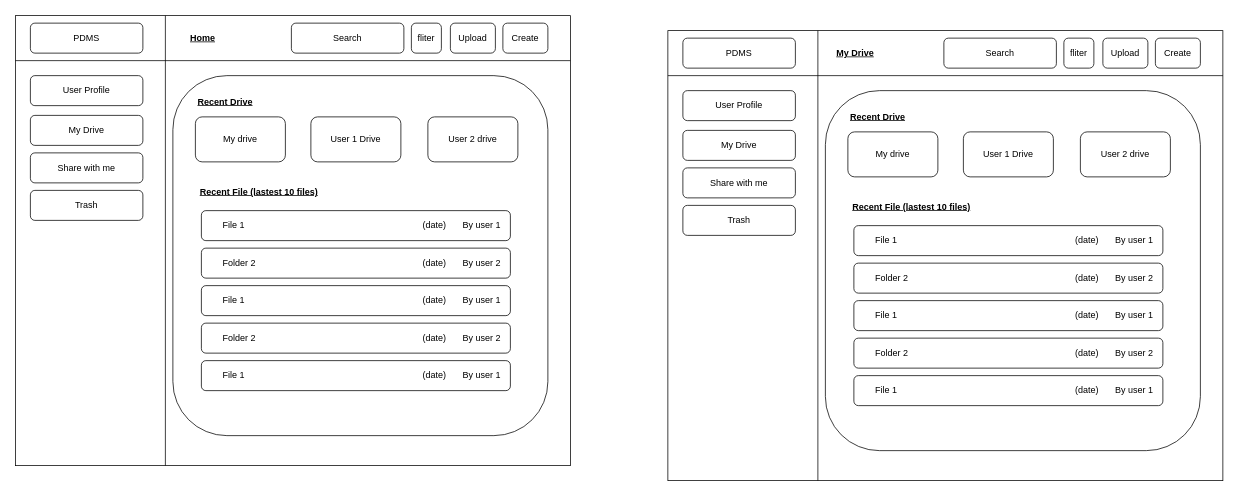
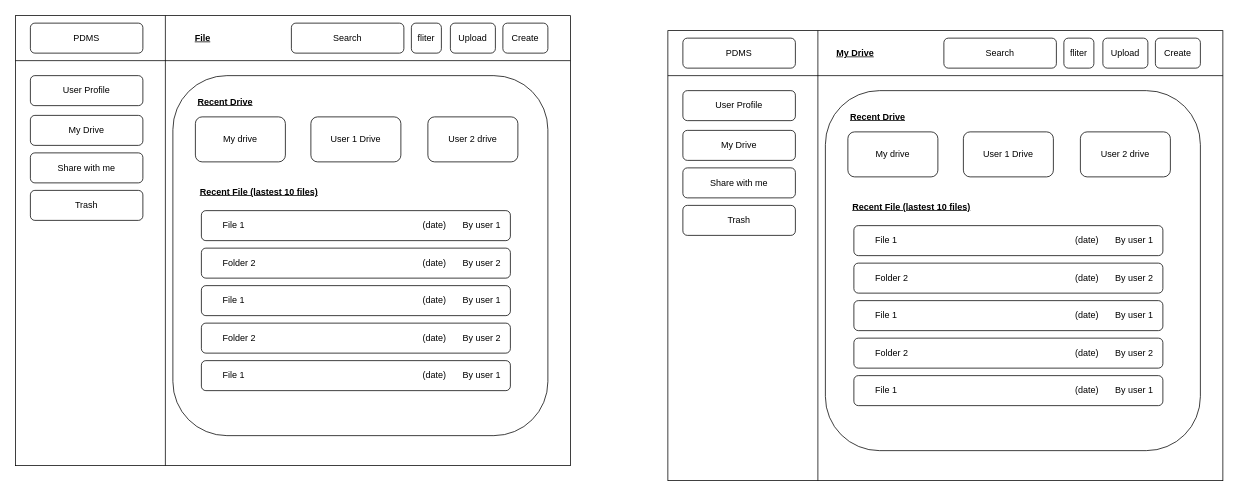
  <mxCell id="0" />
  <mxCell id="1" parent="0" />
  <mxCell id="2" value="" style="group" vertex="1" connectable="0" parent="1"><mxGeometry x="20" y="20" width="740" height="600" as="geometry" /></mxCell>
  <mxCell id="3" value="" style="shape=internalStorage;whiteSpace=wrap;html=1;backgroundOutline=1;dx=200;dy=60;" vertex="1" parent="2"><mxGeometry width="740" height="600" as="geometry" /></mxCell>
  <mxCell id="4" value="" style="group" vertex="1" connectable="0" parent="2"><mxGeometry x="20" y="10" width="150" height="310" as="geometry" /></mxCell>
  <mxCell id="5" value="PDMS" style="rounded=1;whiteSpace=wrap;html=1;" vertex="1" parent="4"><mxGeometry width="150" height="40" as="geometry" /></mxCell>
  <mxCell id="6" value="User Profile" style="rounded=1;whiteSpace=wrap;html=1;" vertex="1" parent="4"><mxGeometry y="70" width="150" height="40" as="geometry" /></mxCell>
  <mxCell id="7" value="My Drive" style="rounded=1;whiteSpace=wrap;html=1;" vertex="1" parent="4"><mxGeometry y="123" width="150" height="40" as="geometry" /></mxCell>
  <mxCell id="8" value="Share with me" style="rounded=1;whiteSpace=wrap;html=1;" vertex="1" parent="4"><mxGeometry y="173" width="150" height="40" as="geometry" /></mxCell>
  <mxCell id="9" value="Trash" style="rounded=1;whiteSpace=wrap;html=1;" vertex="1" parent="4"><mxGeometry y="223" width="150" height="40" as="geometry" /></mxCell>
  <mxCell id="10" style="edgeStyle=orthogonalEdgeStyle;rounded=0;orthogonalLoop=1;jettySize=auto;html=1;exitX=0.5;exitY=1;exitDx=0;exitDy=0;" edge="1" parent="4" source="7" target="7"><mxGeometry relative="1" as="geometry" /></mxCell>
  <mxCell id="11" value="" style="group" vertex="1" connectable="0" parent="2"><mxGeometry x="368" y="10" width="200" height="40" as="geometry" /></mxCell>
  <mxCell id="12" value="Search" style="rounded=1;whiteSpace=wrap;html=1;" vertex="1" parent="11"><mxGeometry width="150" height="40" as="geometry" /></mxCell>
  <mxCell id="13" value="fliter" style="rounded=1;whiteSpace=wrap;html=1;" vertex="1" parent="11"><mxGeometry x="160" width="40" height="40" as="geometry" /></mxCell>
  <mxCell id="14" value="Upload" style="rounded=1;whiteSpace=wrap;html=1;" vertex="1" parent="2"><mxGeometry x="580" y="10" width="60" height="40" as="geometry" /></mxCell>
  <mxCell id="15" value="Create" style="rounded=1;whiteSpace=wrap;html=1;" vertex="1" parent="2"><mxGeometry x="650" y="10" width="60" height="40" as="geometry" /></mxCell>
- <mxCell id="16" value="&lt;b&gt;&lt;u&gt;Home&lt;/u&gt;&lt;/b&gt;" style="text;html=1;align=center;verticalAlign=middle;whiteSpace=wrap;rounded=0;" vertex="1" parent="2"><mxGeometry x="220" y="15" width="60" height="30" as="geometry" /></mxCell>
+ <mxCell id="16" value="&lt;b&gt;&lt;u&gt;File&lt;/u&gt;&lt;/b&gt;" style="text;html=1;align=center;verticalAlign=middle;whiteSpace=wrap;rounded=0;" vertex="1" parent="2"><mxGeometry x="220" y="15" width="60" height="30" as="geometry" /></mxCell>
  <mxCell id="17" value="" style="rounded=1;whiteSpace=wrap;html=1;" vertex="1" parent="2"><mxGeometry x="210" y="80" width="500" height="480" as="geometry" /></mxCell>
  <mxCell id="18" value="My drive" style="rounded=1;whiteSpace=wrap;html=1;" vertex="1" parent="2"><mxGeometry x="240" y="135" width="120" height="60" as="geometry" /></mxCell>
  <mxCell id="19" value="User 1 Drive" style="rounded=1;whiteSpace=wrap;html=1;" vertex="1" parent="2"><mxGeometry x="394" y="135" width="120" height="60" as="geometry" /></mxCell>
  <mxCell id="20" value="User 2 drive" style="rounded=1;whiteSpace=wrap;html=1;" vertex="1" parent="2"><mxGeometry x="550" y="135" width="120" height="60" as="geometry" /></mxCell>
  <mxCell id="21" value="&lt;b&gt;&lt;u&gt;Recent Drive&lt;/u&gt;&lt;/b&gt;" style="text;html=1;align=center;verticalAlign=middle;whiteSpace=wrap;rounded=0;" vertex="1" parent="2"><mxGeometry x="240" y="100" width="80" height="30" as="geometry" /></mxCell>
  <mxCell id="22" value="&lt;b&gt;&lt;u&gt;Recent File (lastest 10 files)&lt;/u&gt;&lt;/b&gt;" style="text;html=1;align=center;verticalAlign=middle;whiteSpace=wrap;rounded=0;" vertex="1" parent="2"><mxGeometry x="240" y="220" width="170" height="30" as="geometry" /></mxCell>
  <mxCell id="23" value="&lt;span style=&quot;white-space: pre;&quot;&gt;&#09;&lt;/span&gt;File 1&lt;span style=&quot;white-space: pre;&quot;&gt;&#09;&lt;/span&gt;&lt;span style=&quot;white-space: pre;&quot;&gt;&#09;&lt;/span&gt;&lt;span style=&quot;white-space: pre;&quot;&gt;&#09;&lt;/span&gt;&lt;span style=&quot;white-space: pre;&quot;&gt;&#09;&lt;/span&gt;&lt;span style=&quot;white-space: pre;&quot;&gt;&#09;&lt;/span&gt;&lt;span style=&quot;white-space: pre;&quot;&gt;&#09;&lt;/span&gt;&lt;span style=&quot;white-space: pre;&quot;&gt;&#09;&lt;/span&gt;&lt;span style=&quot;white-space: pre;&quot;&gt;&#09;&lt;/span&gt;&lt;span style=&quot;white-space: pre;&quot;&gt;&#09;&lt;/span&gt;(date)&lt;span style=&quot;white-space: pre;&quot;&gt;&#09;&lt;/span&gt;By user 1" style="rounded=1;whiteSpace=wrap;html=1;align=left;" vertex="1" parent="2"><mxGeometry x="248" y="260" width="412" height="40" as="geometry" /></mxCell>
  <mxCell id="24" value="&lt;span style=&quot;white-space: pre;&quot;&gt;&#09;&lt;/span&gt;Folder 2&lt;span style=&quot;white-space: pre;&quot;&gt;&#09;&lt;/span&gt;&lt;span style=&quot;white-space: pre;&quot;&gt;&#09;&lt;/span&gt;&lt;span style=&quot;white-space: pre;&quot;&gt;&#09;&lt;/span&gt;&lt;span style=&quot;white-space: pre;&quot;&gt;&#09;&lt;/span&gt;&lt;span style=&quot;white-space: pre;&quot;&gt;&#09;&lt;/span&gt;&lt;span style=&quot;white-space: pre;&quot;&gt;&#09;&lt;/span&gt;&lt;span style=&quot;white-space: pre;&quot;&gt;&#09;&lt;/span&gt;&lt;span style=&quot;white-space: pre;&quot;&gt;&#09;&lt;/span&gt;&lt;span style=&quot;white-space: pre;&quot;&gt;&#09;&lt;/span&gt;(date)&lt;span style=&quot;white-space: pre;&quot;&gt;&#09;&lt;/span&gt;By user 2" style="rounded=1;whiteSpace=wrap;html=1;align=left;" vertex="1" parent="2"><mxGeometry x="248" y="310" width="412" height="40" as="geometry" /></mxCell>
  <mxCell id="25" value="&lt;span style=&quot;white-space: pre;&quot;&gt;&#09;&lt;/span&gt;File 1&lt;span style=&quot;white-space: pre;&quot;&gt;&#09;&lt;/span&gt;&lt;span style=&quot;white-space: pre;&quot;&gt;&#09;&lt;/span&gt;&lt;span style=&quot;white-space: pre;&quot;&gt;&#09;&lt;/span&gt;&lt;span style=&quot;white-space: pre;&quot;&gt;&#09;&lt;/span&gt;&lt;span style=&quot;white-space: pre;&quot;&gt;&#09;&lt;/span&gt;&lt;span style=&quot;white-space: pre;&quot;&gt;&#09;&lt;/span&gt;&lt;span style=&quot;white-space: pre;&quot;&gt;&#09;&lt;/span&gt;&lt;span style=&quot;white-space: pre;&quot;&gt;&#09;&lt;/span&gt;&lt;span style=&quot;white-space: pre;&quot;&gt;&#09;&lt;/span&gt;(date)&lt;span style=&quot;white-space: pre;&quot;&gt;&#09;&lt;/span&gt;By user 1" style="rounded=1;whiteSpace=wrap;html=1;align=left;" vertex="1" parent="2"><mxGeometry x="248" y="360" width="412" height="40" as="geometry" /></mxCell>
  <mxCell id="26" value="&lt;span style=&quot;white-space: pre;&quot;&gt;&#09;&lt;/span&gt;Folder 2&lt;span style=&quot;white-space: pre;&quot;&gt;&#09;&lt;/span&gt;&lt;span style=&quot;white-space: pre;&quot;&gt;&#09;&lt;/span&gt;&lt;span style=&quot;white-space: pre;&quot;&gt;&#09;&lt;/span&gt;&lt;span style=&quot;white-space: pre;&quot;&gt;&#09;&lt;/span&gt;&lt;span style=&quot;white-space: pre;&quot;&gt;&#09;&lt;/span&gt;&lt;span style=&quot;white-space: pre;&quot;&gt;&#09;&lt;/span&gt;&lt;span style=&quot;white-space: pre;&quot;&gt;&#09;&lt;/span&gt;&lt;span style=&quot;white-space: pre;&quot;&gt;&#09;&lt;/span&gt;&lt;span style=&quot;white-space: pre;&quot;&gt;&#09;&lt;/span&gt;(date)&lt;span style=&quot;white-space: pre;&quot;&gt;&#09;&lt;/span&gt;By user 2" style="rounded=1;whiteSpace=wrap;html=1;align=left;" vertex="1" parent="2"><mxGeometry x="248" y="410" width="412" height="40" as="geometry" /></mxCell>
  <mxCell id="27" value="&lt;span style=&quot;white-space: pre;&quot;&gt;&#09;&lt;/span&gt;File 1&lt;span style=&quot;white-space: pre;&quot;&gt;&#09;&lt;/span&gt;&lt;span style=&quot;white-space: pre;&quot;&gt;&#09;&lt;/span&gt;&lt;span style=&quot;white-space: pre;&quot;&gt;&#09;&lt;/span&gt;&lt;span style=&quot;white-space: pre;&quot;&gt;&#09;&lt;/span&gt;&lt;span style=&quot;white-space: pre;&quot;&gt;&#09;&lt;/span&gt;&lt;span style=&quot;white-space: pre;&quot;&gt;&#09;&lt;/span&gt;&lt;span style=&quot;white-space: pre;&quot;&gt;&#09;&lt;/span&gt;&lt;span style=&quot;white-space: pre;&quot;&gt;&#09;&lt;/span&gt;&lt;span style=&quot;white-space: pre;&quot;&gt;&#09;&lt;/span&gt;(date)&lt;span style=&quot;white-space: pre;&quot;&gt;&#09;&lt;/span&gt;By user 1" style="rounded=1;whiteSpace=wrap;html=1;align=left;" vertex="1" parent="2"><mxGeometry x="248" y="460" width="412" height="40" as="geometry" /></mxCell>
  <mxCell id="28" value="" style="group" vertex="1" connectable="0" parent="1"><mxGeometry x="890" y="40" width="740" height="600" as="geometry" /></mxCell>
  <mxCell id="29" value="" style="shape=internalStorage;whiteSpace=wrap;html=1;backgroundOutline=1;dx=200;dy=60;" vertex="1" parent="28"><mxGeometry width="740" height="600" as="geometry" /></mxCell>
  <mxCell id="30" value="" style="group" vertex="1" connectable="0" parent="28"><mxGeometry x="20" y="10" width="150" height="310" as="geometry" /></mxCell>
  <mxCell id="31" value="PDMS" style="rounded=1;whiteSpace=wrap;html=1;" vertex="1" parent="30"><mxGeometry width="150" height="40" as="geometry" /></mxCell>
  <mxCell id="32" value="User Profile" style="rounded=1;whiteSpace=wrap;html=1;" vertex="1" parent="30"><mxGeometry y="70" width="150" height="40" as="geometry" /></mxCell>
  <mxCell id="33" value="My Drive" style="rounded=1;whiteSpace=wrap;html=1;" vertex="1" parent="30"><mxGeometry y="123" width="150" height="40" as="geometry" /></mxCell>
  <mxCell id="34" value="Share with me" style="rounded=1;whiteSpace=wrap;html=1;" vertex="1" parent="30"><mxGeometry y="173" width="150" height="40" as="geometry" /></mxCell>
  <mxCell id="35" value="Trash" style="rounded=1;whiteSpace=wrap;html=1;" vertex="1" parent="30"><mxGeometry y="223" width="150" height="40" as="geometry" /></mxCell>
  <mxCell id="36" style="edgeStyle=orthogonalEdgeStyle;rounded=0;orthogonalLoop=1;jettySize=auto;html=1;exitX=0.5;exitY=1;exitDx=0;exitDy=0;" edge="1" parent="30" source="33" target="33"><mxGeometry relative="1" as="geometry" /></mxCell>
  <mxCell id="37" value="" style="group" vertex="1" connectable="0" parent="28"><mxGeometry x="368" y="10" width="200" height="40" as="geometry" /></mxCell>
  <mxCell id="38" value="Search" style="rounded=1;whiteSpace=wrap;html=1;" vertex="1" parent="37"><mxGeometry width="150" height="40" as="geometry" /></mxCell>
  <mxCell id="39" value="fliter" style="rounded=1;whiteSpace=wrap;html=1;" vertex="1" parent="37"><mxGeometry x="160" width="40" height="40" as="geometry" /></mxCell>
  <mxCell id="40" value="Upload" style="rounded=1;whiteSpace=wrap;html=1;" vertex="1" parent="28"><mxGeometry x="580" y="10" width="60" height="40" as="geometry" /></mxCell>
  <mxCell id="41" value="Create" style="rounded=1;whiteSpace=wrap;html=1;" vertex="1" parent="28"><mxGeometry x="650" y="10" width="60" height="40" as="geometry" /></mxCell>
  <mxCell id="42" value="&lt;b&gt;&lt;u&gt;My Drive&lt;/u&gt;&lt;/b&gt;" style="text;html=1;align=center;verticalAlign=middle;whiteSpace=wrap;rounded=0;" vertex="1" parent="28"><mxGeometry x="220" y="15" width="60" height="30" as="geometry" /></mxCell>
  <mxCell id="43" value="" style="rounded=1;whiteSpace=wrap;html=1;" vertex="1" parent="28"><mxGeometry x="210" y="80" width="500" height="480" as="geometry" /></mxCell>
  <mxCell id="44" value="My drive" style="rounded=1;whiteSpace=wrap;html=1;" vertex="1" parent="28"><mxGeometry x="240" y="135" width="120" height="60" as="geometry" /></mxCell>
  <mxCell id="45" value="User 1 Drive" style="rounded=1;whiteSpace=wrap;html=1;" vertex="1" parent="28"><mxGeometry x="394" y="135" width="120" height="60" as="geometry" /></mxCell>
  <mxCell id="46" value="User 2 drive" style="rounded=1;whiteSpace=wrap;html=1;" vertex="1" parent="28"><mxGeometry x="550" y="135" width="120" height="60" as="geometry" /></mxCell>
  <mxCell id="47" value="&lt;b&gt;&lt;u&gt;Recent Drive&lt;/u&gt;&lt;/b&gt;" style="text;html=1;align=center;verticalAlign=middle;whiteSpace=wrap;rounded=0;" vertex="1" parent="28"><mxGeometry x="240" y="100" width="80" height="30" as="geometry" /></mxCell>
  <mxCell id="48" value="&lt;b&gt;&lt;u&gt;Recent File (lastest 10 files)&lt;/u&gt;&lt;/b&gt;" style="text;html=1;align=center;verticalAlign=middle;whiteSpace=wrap;rounded=0;" vertex="1" parent="28"><mxGeometry x="240" y="220" width="170" height="30" as="geometry" /></mxCell>
  <mxCell id="49" value="&lt;span style=&quot;white-space: pre;&quot;&gt;&#09;&lt;/span&gt;File 1&lt;span style=&quot;white-space: pre;&quot;&gt;&#09;&lt;/span&gt;&lt;span style=&quot;white-space: pre;&quot;&gt;&#09;&lt;/span&gt;&lt;span style=&quot;white-space: pre;&quot;&gt;&#09;&lt;/span&gt;&lt;span style=&quot;white-space: pre;&quot;&gt;&#09;&lt;/span&gt;&lt;span style=&quot;white-space: pre;&quot;&gt;&#09;&lt;/span&gt;&lt;span style=&quot;white-space: pre;&quot;&gt;&#09;&lt;/span&gt;&lt;span style=&quot;white-space: pre;&quot;&gt;&#09;&lt;/span&gt;&lt;span style=&quot;white-space: pre;&quot;&gt;&#09;&lt;/span&gt;&lt;span style=&quot;white-space: pre;&quot;&gt;&#09;&lt;/span&gt;(date)&lt;span style=&quot;white-space: pre;&quot;&gt;&#09;&lt;/span&gt;By user 1" style="rounded=1;whiteSpace=wrap;html=1;align=left;" vertex="1" parent="28"><mxGeometry x="248" y="260" width="412" height="40" as="geometry" /></mxCell>
  <mxCell id="50" value="&lt;span style=&quot;white-space: pre;&quot;&gt;&#09;&lt;/span&gt;Folder 2&lt;span style=&quot;white-space: pre;&quot;&gt;&#09;&lt;/span&gt;&lt;span style=&quot;white-space: pre;&quot;&gt;&#09;&lt;/span&gt;&lt;span style=&quot;white-space: pre;&quot;&gt;&#09;&lt;/span&gt;&lt;span style=&quot;white-space: pre;&quot;&gt;&#09;&lt;/span&gt;&lt;span style=&quot;white-space: pre;&quot;&gt;&#09;&lt;/span&gt;&lt;span style=&quot;white-space: pre;&quot;&gt;&#09;&lt;/span&gt;&lt;span style=&quot;white-space: pre;&quot;&gt;&#09;&lt;/span&gt;&lt;span style=&quot;white-space: pre;&quot;&gt;&#09;&lt;/span&gt;&lt;span style=&quot;white-space: pre;&quot;&gt;&#09;&lt;/span&gt;(date)&lt;span style=&quot;white-space: pre;&quot;&gt;&#09;&lt;/span&gt;By user 2" style="rounded=1;whiteSpace=wrap;html=1;align=left;" vertex="1" parent="28"><mxGeometry x="248" y="310" width="412" height="40" as="geometry" /></mxCell>
  <mxCell id="51" value="&lt;span style=&quot;white-space: pre;&quot;&gt;&#09;&lt;/span&gt;File 1&lt;span style=&quot;white-space: pre;&quot;&gt;&#09;&lt;/span&gt;&lt;span style=&quot;white-space: pre;&quot;&gt;&#09;&lt;/span&gt;&lt;span style=&quot;white-space: pre;&quot;&gt;&#09;&lt;/span&gt;&lt;span style=&quot;white-space: pre;&quot;&gt;&#09;&lt;/span&gt;&lt;span style=&quot;white-space: pre;&quot;&gt;&#09;&lt;/span&gt;&lt;span style=&quot;white-space: pre;&quot;&gt;&#09;&lt;/span&gt;&lt;span style=&quot;white-space: pre;&quot;&gt;&#09;&lt;/span&gt;&lt;span style=&quot;white-space: pre;&quot;&gt;&#09;&lt;/span&gt;&lt;span style=&quot;white-space: pre;&quot;&gt;&#09;&lt;/span&gt;(date)&lt;span style=&quot;white-space: pre;&quot;&gt;&#09;&lt;/span&gt;By user 1" style="rounded=1;whiteSpace=wrap;html=1;align=left;" vertex="1" parent="28"><mxGeometry x="248" y="360" width="412" height="40" as="geometry" /></mxCell>
  <mxCell id="52" value="&lt;span style=&quot;white-space: pre;&quot;&gt;&#09;&lt;/span&gt;Folder 2&lt;span style=&quot;white-space: pre;&quot;&gt;&#09;&lt;/span&gt;&lt;span style=&quot;white-space: pre;&quot;&gt;&#09;&lt;/span&gt;&lt;span style=&quot;white-space: pre;&quot;&gt;&#09;&lt;/span&gt;&lt;span style=&quot;white-space: pre;&quot;&gt;&#09;&lt;/span&gt;&lt;span style=&quot;white-space: pre;&quot;&gt;&#09;&lt;/span&gt;&lt;span style=&quot;white-space: pre;&quot;&gt;&#09;&lt;/span&gt;&lt;span style=&quot;white-space: pre;&quot;&gt;&#09;&lt;/span&gt;&lt;span style=&quot;white-space: pre;&quot;&gt;&#09;&lt;/span&gt;&lt;span style=&quot;white-space: pre;&quot;&gt;&#09;&lt;/span&gt;(date)&lt;span style=&quot;white-space: pre;&quot;&gt;&#09;&lt;/span&gt;By user 2" style="rounded=1;whiteSpace=wrap;html=1;align=left;" vertex="1" parent="28"><mxGeometry x="248" y="410" width="412" height="40" as="geometry" /></mxCell>
  <mxCell id="53" value="&lt;span style=&quot;white-space: pre;&quot;&gt;&#09;&lt;/span&gt;File 1&lt;span style=&quot;white-space: pre;&quot;&gt;&#09;&lt;/span&gt;&lt;span style=&quot;white-space: pre;&quot;&gt;&#09;&lt;/span&gt;&lt;span style=&quot;white-space: pre;&quot;&gt;&#09;&lt;/span&gt;&lt;span style=&quot;white-space: pre;&quot;&gt;&#09;&lt;/span&gt;&lt;span style=&quot;white-space: pre;&quot;&gt;&#09;&lt;/span&gt;&lt;span style=&quot;white-space: pre;&quot;&gt;&#09;&lt;/span&gt;&lt;span style=&quot;white-space: pre;&quot;&gt;&#09;&lt;/span&gt;&lt;span style=&quot;white-space: pre;&quot;&gt;&#09;&lt;/span&gt;&lt;span style=&quot;white-space: pre;&quot;&gt;&#09;&lt;/span&gt;(date)&lt;span style=&quot;white-space: pre;&quot;&gt;&#09;&lt;/span&gt;By user 1" style="rounded=1;whiteSpace=wrap;html=1;align=left;" vertex="1" parent="28"><mxGeometry x="248" y="460" width="412" height="40" as="geometry" /></mxCell>
